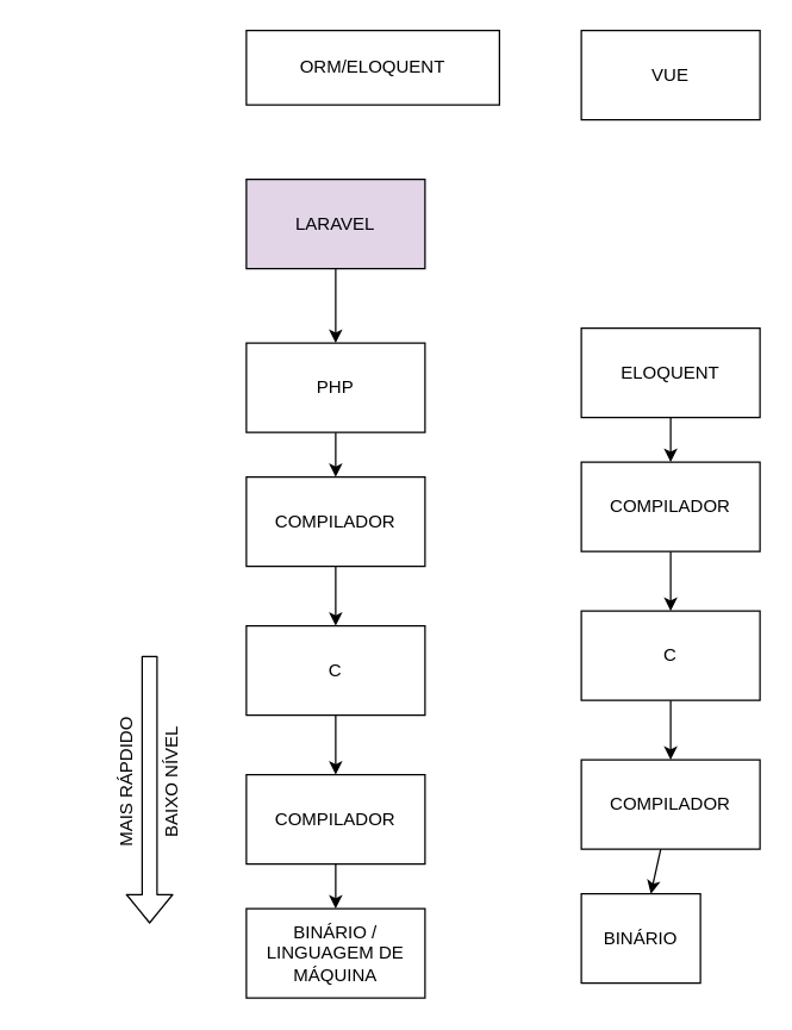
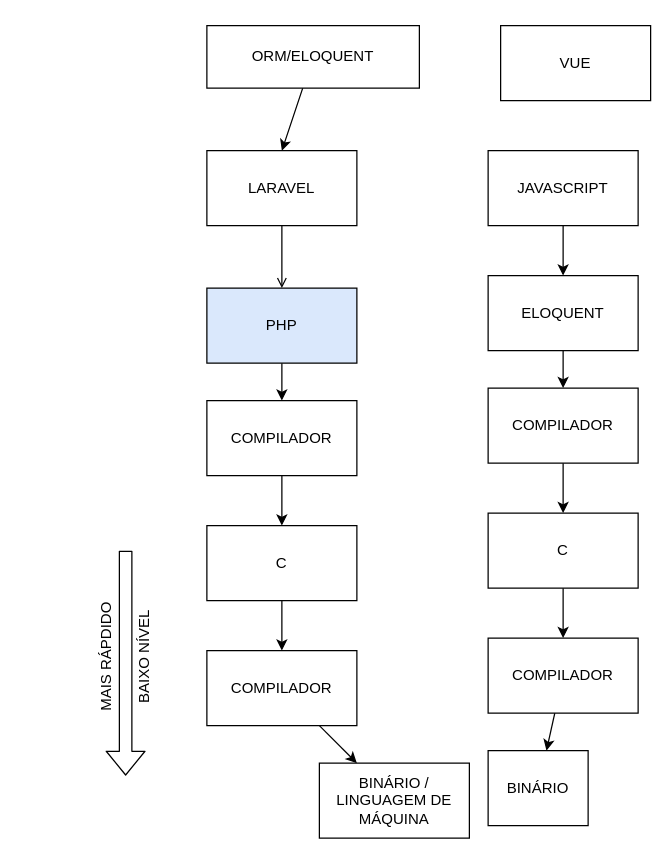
  <mxCell id="0" />
  <mxCell id="1" parent="0" />
- <mxCell id="2" value="BINÁRIO /&lt;br&gt;LINGUAGEM DE MÁQUINA" style="rounded=0;whiteSpace=wrap;html=1;" vertex="1" parent="1"><mxGeometry x="165" y="610" width="120" height="60" as="geometry" /></mxCell>
+ <mxCell id="2" value="BINÁRIO /&lt;br&gt;LINGUAGEM DE MÁQUINA" style="rounded=0;whiteSpace=wrap;html=1;" vertex="1" parent="1"><mxGeometry x="255" y="610" width="120" height="60" as="geometry" /></mxCell>
  <mxCell id="3" style="edgeStyle=none;html=1;" edge="1" parent="1" source="4" target="2"><mxGeometry relative="1" as="geometry" /></mxCell>
  <mxCell id="4" value="COMPILADOR" style="rounded=0;whiteSpace=wrap;html=1;" vertex="1" parent="1"><mxGeometry x="165" y="520" width="120" height="60" as="geometry" /></mxCell>
  <mxCell id="5" style="edgeStyle=none;html=1;entryX=0.5;entryY=0;entryDx=0;entryDy=0;" edge="1" parent="1" source="6" target="4"><mxGeometry relative="1" as="geometry" /></mxCell>
  <mxCell id="6" value="C" style="rounded=0;whiteSpace=wrap;html=1;" vertex="1" parent="1"><mxGeometry x="165" y="420" width="120" height="60" as="geometry" /></mxCell>
  <mxCell id="7" style="edgeStyle=none;html=1;" edge="1" parent="1" source="8" target="10"><mxGeometry relative="1" as="geometry" /></mxCell>
- <mxCell id="8" value="PHP" style="rounded=0;whiteSpace=wrap;html=1;" vertex="1" parent="1"><mxGeometry x="165" y="230" width="120" height="60" as="geometry" /></mxCell>
+ <mxCell id="8" value="PHP" style="rounded=0;whiteSpace=wrap;html=1;fillColor=#dae8fc;" vertex="1" parent="1"><mxGeometry x="165" y="230" width="120" height="60" as="geometry" /></mxCell>
  <mxCell id="9" style="edgeStyle=none;html=1;" edge="1" parent="1" source="10" target="6"><mxGeometry relative="1" as="geometry" /></mxCell>
  <mxCell id="10" value="COMPILADOR" style="rounded=0;whiteSpace=wrap;html=1;" vertex="1" parent="1"><mxGeometry x="165" y="320" width="120" height="60" as="geometry" /></mxCell>
  <mxCell id="11" value="BINÁRIO" style="rounded=0;whiteSpace=wrap;html=1;" vertex="1" parent="1"><mxGeometry x="390" y="600" width="80" height="60" as="geometry" /></mxCell>
  <mxCell id="12" style="edgeStyle=none;html=1;" edge="1" parent="1" source="13" target="11"><mxGeometry relative="1" as="geometry" /></mxCell>
  <mxCell id="13" value="COMPILADOR" style="rounded=0;whiteSpace=wrap;html=1;" vertex="1" parent="1"><mxGeometry x="390" y="510" width="120" height="60" as="geometry" /></mxCell>
  <mxCell id="14" style="edgeStyle=none;html=1;entryX=0.5;entryY=0;entryDx=0;entryDy=0;" edge="1" parent="1" source="15" target="13"><mxGeometry relative="1" as="geometry" /></mxCell>
  <mxCell id="15" value="C" style="rounded=0;whiteSpace=wrap;html=1;" vertex="1" parent="1"><mxGeometry x="390" y="410" width="120" height="60" as="geometry" /></mxCell>
  <mxCell id="16" style="edgeStyle=none;html=1;" edge="1" parent="1" source="17" target="19"><mxGeometry relative="1" as="geometry" /></mxCell>
  <mxCell id="17" value="ELOQUENT" style="rounded=0;whiteSpace=wrap;html=1;" vertex="1" parent="1"><mxGeometry x="390" y="220" width="120" height="60" as="geometry" /></mxCell>
  <mxCell id="18" style="edgeStyle=none;html=1;" edge="1" parent="1" source="19" target="15"><mxGeometry relative="1" as="geometry" /></mxCell>
  <mxCell id="19" value="COMPILADOR" style="rounded=0;whiteSpace=wrap;html=1;" vertex="1" parent="1"><mxGeometry x="390" y="310" width="120" height="60" as="geometry" /></mxCell>
+ <mxCell id="20" style="edgeStyle=none;html=1;entryX=0.5;entryY=0;entryDx=0;entryDy=0;" edge="1" parent="1" source="21" target="17"><mxGeometry relative="1" as="geometry" /></mxCell>
+ <mxCell id="21" value="JAVASCRIPT" style="rounded=0;whiteSpace=wrap;html=1;" vertex="1" parent="1"><mxGeometry x="390" y="120" width="120" height="60" as="geometry" /></mxCell>
  <mxCell id="22" value="" style="shape=flexArrow;endArrow=classic;html=1;" edge="1" parent="1"><mxGeometry width="50" height="50" relative="1" as="geometry"><mxPoint x="100" y="440" as="sourcePoint" /><mxPoint x="100" y="620" as="targetPoint" /></mxGeometry></mxCell>
  <mxCell id="23" value="MAIS RÁPDIDO" style="text;html=1;strokeColor=none;fillColor=none;align=center;verticalAlign=middle;whiteSpace=wrap;rounded=0;rotation=-90;" vertex="1" parent="1"><mxGeometry x="20" y="510" width="130" height="30" as="geometry" /></mxCell>
- <mxCell id="24" style="edgeStyle=none;html=1;" edge="1" parent="1" source="25" target="8"><mxGeometry relative="1" as="geometry" /></mxCell>
- <mxCell id="25" value="LARAVEL" style="rounded=0;whiteSpace=wrap;html=1;fillColor=#e1d5e7;" vertex="1" parent="1"><mxGeometry x="165" y="120" width="120" height="60" as="geometry" /></mxCell>
+ <mxCell id="24" style="edgeStyle=none;html=1;endArrow=open;" edge="1" parent="1" source="25" target="8"><mxGeometry relative="1" as="geometry" /></mxCell>
+ <mxCell id="25" value="LARAVEL" style="rounded=0;whiteSpace=wrap;html=1;" vertex="1" parent="1"><mxGeometry x="165" y="120" width="120" height="60" as="geometry" /></mxCell>
+ <mxCell id="26" style="edgeStyle=none;html=1;entryX=0.5;entryY=0;entryDx=0;entryDy=0;" edge="1" parent="1" source="27" target="25"><mxGeometry relative="1" as="geometry" /></mxCell>
  <mxCell id="27" value="ORM/ELOQUENT" style="rounded=0;whiteSpace=wrap;html=1;" vertex="1" parent="1"><mxGeometry x="165" y="20" width="170" height="50" as="geometry" /></mxCell>
- <mxCell id="28" value="VUE" style="rounded=0;whiteSpace=wrap;html=1;" vertex="1" parent="1"><mxGeometry x="390" y="20" width="120" height="60" as="geometry" /></mxCell>
+ <mxCell id="28" value="VUE" style="rounded=0;whiteSpace=wrap;html=1;" vertex="1" parent="1"><mxGeometry x="400" y="20" width="120" height="60" as="geometry" /></mxCell>
  <mxCell id="29" value="BAIXO NÍVEL" style="text;html=1;strokeColor=none;fillColor=none;align=center;verticalAlign=middle;whiteSpace=wrap;rounded=0;rotation=-90;" vertex="1" parent="1"><mxGeometry x="50" y="510" width="130" height="30" as="geometry" /></mxCell>
